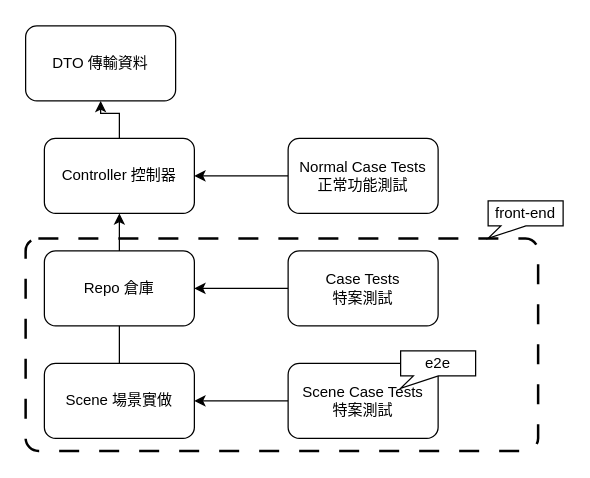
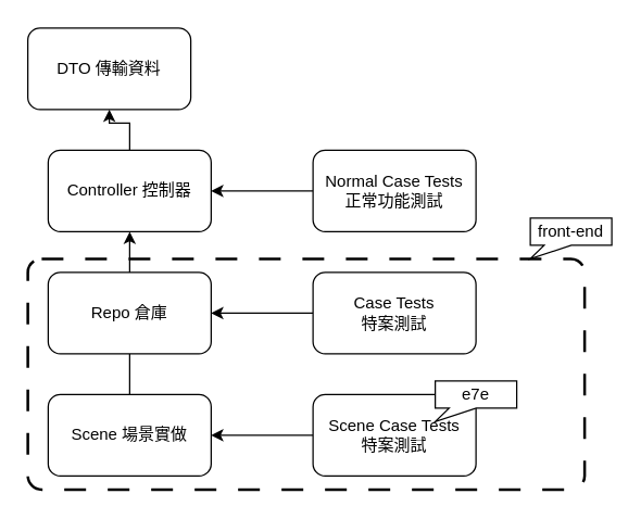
  <mxCell id="0" />
  <mxCell id="1" parent="0" />
  <mxCell id="2" value="" style="rounded=1;whiteSpace=wrap;html=1;arcSize=6;fontColor=default;labelBackgroundColor=none;fillColor=none;dashed=1;dashPattern=8 8;strokeWidth=2;" vertex="1" parent="1"><mxGeometry x="20" y="190" width="410" height="170" as="geometry" /></mxCell>
  <mxCell id="3" value="DTO 傳輸資料" style="rounded=1;whiteSpace=wrap;html=1;fillColor=light-dark(#FFFFFF,#FFFFFF);fontColor=light-dark(#000000,#000000);" parent="1" vertex="1"><mxGeometry x="20" y="20" width="120" height="60" as="geometry" /></mxCell>
  <mxCell id="4" style="edgeStyle=orthogonalEdgeStyle;rounded=0;orthogonalLoop=1;jettySize=auto;html=1;entryX=0.5;entryY=1;entryDx=0;entryDy=0;" parent="1" source="5" target="3" edge="1"><mxGeometry relative="1" as="geometry" /></mxCell>
  <mxCell id="5" value="Controller 控制器" style="rounded=1;whiteSpace=wrap;html=1;fillColor=light-dark(#FFFFFF,#FFFFFF);fontColor=light-dark(#000000,#000000);" parent="1" vertex="1"><mxGeometry x="35" y="110" width="120" height="60" as="geometry" /></mxCell>
  <mxCell id="6" style="edgeStyle=orthogonalEdgeStyle;rounded=0;orthogonalLoop=1;jettySize=auto;html=1;entryX=0.5;entryY=1;entryDx=0;entryDy=0;" parent="1" source="7" target="5" edge="1"><mxGeometry relative="1" as="geometry" /></mxCell>
  <mxCell id="7" value="Repo 倉庫" style="rounded=1;whiteSpace=wrap;html=1;fillColor=light-dark(#FFFFFF,#FFFFFF);fontColor=light-dark(#000000,#000000);" parent="1" vertex="1"><mxGeometry x="35" y="200" width="120" height="60" as="geometry" /></mxCell>
  <mxCell id="8" style="edgeStyle=orthogonalEdgeStyle;rounded=0;orthogonalLoop=1;jettySize=auto;html=1;entryX=0.5;entryY=1;entryDx=0;entryDy=0;endArrow=none;" parent="1" source="9" target="7" edge="1"><mxGeometry relative="1" as="geometry" /></mxCell>
  <mxCell id="9" value="Scene 場景實做" style="rounded=1;whiteSpace=wrap;html=1;fillColor=light-dark(#FFFFFF,#FFFFFF);fontColor=light-dark(#000000,#000000);" parent="1" vertex="1"><mxGeometry x="35" y="290" width="120" height="60" as="geometry" /></mxCell>
  <mxCell id="10" style="edgeStyle=orthogonalEdgeStyle;rounded=0;orthogonalLoop=1;jettySize=auto;html=1;entryX=1;entryY=0.5;entryDx=0;entryDy=0;" parent="1" source="11" target="9" edge="1"><mxGeometry relative="1" as="geometry" /></mxCell>
  <mxCell id="11" value="Scene Case Tests&lt;div&gt;特案測試&lt;/div&gt;" style="rounded=1;whiteSpace=wrap;html=1;fillColor=light-dark(#FFFFFF,#FFFFFF);fontColor=light-dark(#000000,#000000);glass=0;shadow=0;" parent="1" vertex="1"><mxGeometry x="230" y="290" width="120" height="60" as="geometry" /></mxCell>
  <mxCell id="12" style="edgeStyle=orthogonalEdgeStyle;rounded=0;orthogonalLoop=1;jettySize=auto;html=1;" parent="1" source="13" target="5" edge="1"><mxGeometry relative="1" as="geometry" /></mxCell>
  <mxCell id="13" value="&lt;div&gt;Normal Case Tests&lt;/div&gt;&lt;div&gt;正常功能測試&lt;/div&gt;" style="rounded=1;whiteSpace=wrap;html=1;fillColor=light-dark(#FFFFFF,#FFFFFF);fontColor=light-dark(#000000,#000000);" parent="1" vertex="1"><mxGeometry x="230" y="110" width="120" height="60" as="geometry" /></mxCell>
  <mxCell id="14" style="edgeStyle=orthogonalEdgeStyle;rounded=0;orthogonalLoop=1;jettySize=auto;html=1;" parent="1" source="15" target="7" edge="1"><mxGeometry relative="1" as="geometry" /></mxCell>
  <mxCell id="15" value="&lt;div&gt;Case Tests&lt;/div&gt;&lt;div&gt;特案測試&lt;/div&gt;" style="rounded=1;whiteSpace=wrap;html=1;fillColor=light-dark(#FFFFFF,#FFFFFF);fontColor=light-dark(#000000,#000000);glass=0;shadow=0;" parent="1" vertex="1"><mxGeometry x="230" y="200" width="120" height="60" as="geometry" /></mxCell>
- <mxCell id="16" value="e2e" style="shape=callout;whiteSpace=wrap;html=1;perimeter=calloutPerimeter;position2=0;size=10;position=0.17;fillColor=light-dark(#FFFFFF,#FFF600);fontColor=light-dark(#000000,#000000);strokeColor=light-dark(#000000,#000000);" vertex="1" parent="1"><mxGeometry x="320" y="280" width="60" height="30" as="geometry" /></mxCell>
+ <mxCell id="16" value="e7e" style="shape=callout;whiteSpace=wrap;html=1;perimeter=calloutPerimeter;position2=0;size=10;position=0.17;fillColor=light-dark(#FFFFFF,#FFF600);fontColor=light-dark(#000000,#000000);strokeColor=light-dark(#000000,#000000);" vertex="1" parent="1"><mxGeometry x="320" y="280" width="60" height="30" as="geometry" /></mxCell>
  <mxCell id="17" value="front-end" style="shape=callout;whiteSpace=wrap;html=1;perimeter=calloutPerimeter;position2=0;size=10;position=0.17;fillColor=none;fontColor=light-dark(#000000,#DFDFDF);" vertex="1" parent="1"><mxGeometry x="390" y="160" width="60" height="30" as="geometry" /></mxCell>
